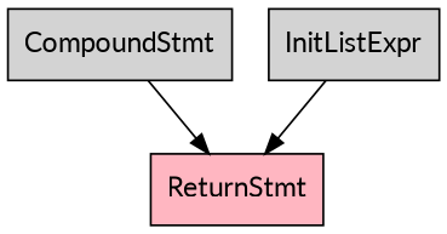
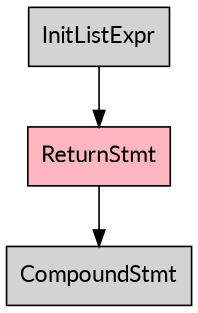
  digraph {
    fontname=Lato
    node [fillcolor=lightgrey fontname=Lato shape=record style=filled]
    edge [fontname=Lato]
    n1 [label="{CompoundStmt}"]
    n2 [fillcolor=lightpink label="{ReturnStmt}"]
    n3 [label="{InitListExpr}"]
-   n1 -> n2
+   n2 -> n1
    n3 -> n2
  }
